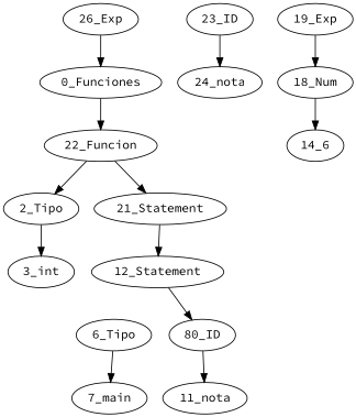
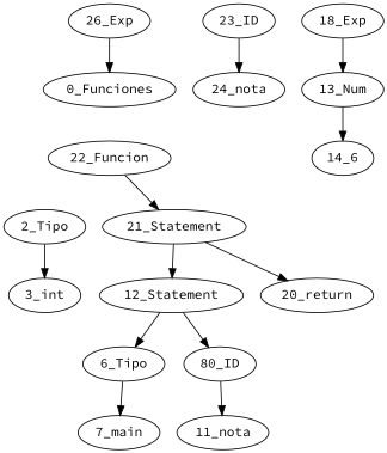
  digraph {
    fontname="Source Code Pro"
    node [fontname="Source Code Pro"]
    edge [fontname="Source Code Pro"]
    n1 [label="26_Exp"]
    "0_Funciones"
    "22_Funcion"
    "2_Tipo"
    "21_Statement"
    "3_int"
    n7 [label="24_nota"]
    "23_ID"
    n9 [label="12_Statement"]
+   "20_return"
    "6_Tipo"
    n12 [label="80_ID"]
-   "18_Exp" [label="19_Exp"]
-   "13_Num" [label="18_Num"]
+   "18_Exp"
+   "13_Num"
    n15 [label="7_main"]
    "11_nota"
    n17 [label="14_6"]
    n1 -> "0_Funciones"
-   "0_Funciones" -> "22_Funcion"
-   "22_Funcion" -> "2_Tipo"
    "22_Funcion" -> "21_Statement"
    "2_Tipo" -> "3_int"
    "21_Statement" -> n9
+   "21_Statement" -> "20_return"
    "23_ID" -> n7
+   n9 -> "6_Tipo"
    n9 -> n12
    "6_Tipo" -> n15
    n12 -> "11_nota"
    "18_Exp" -> "13_Num"
    "13_Num" -> n17
  }
